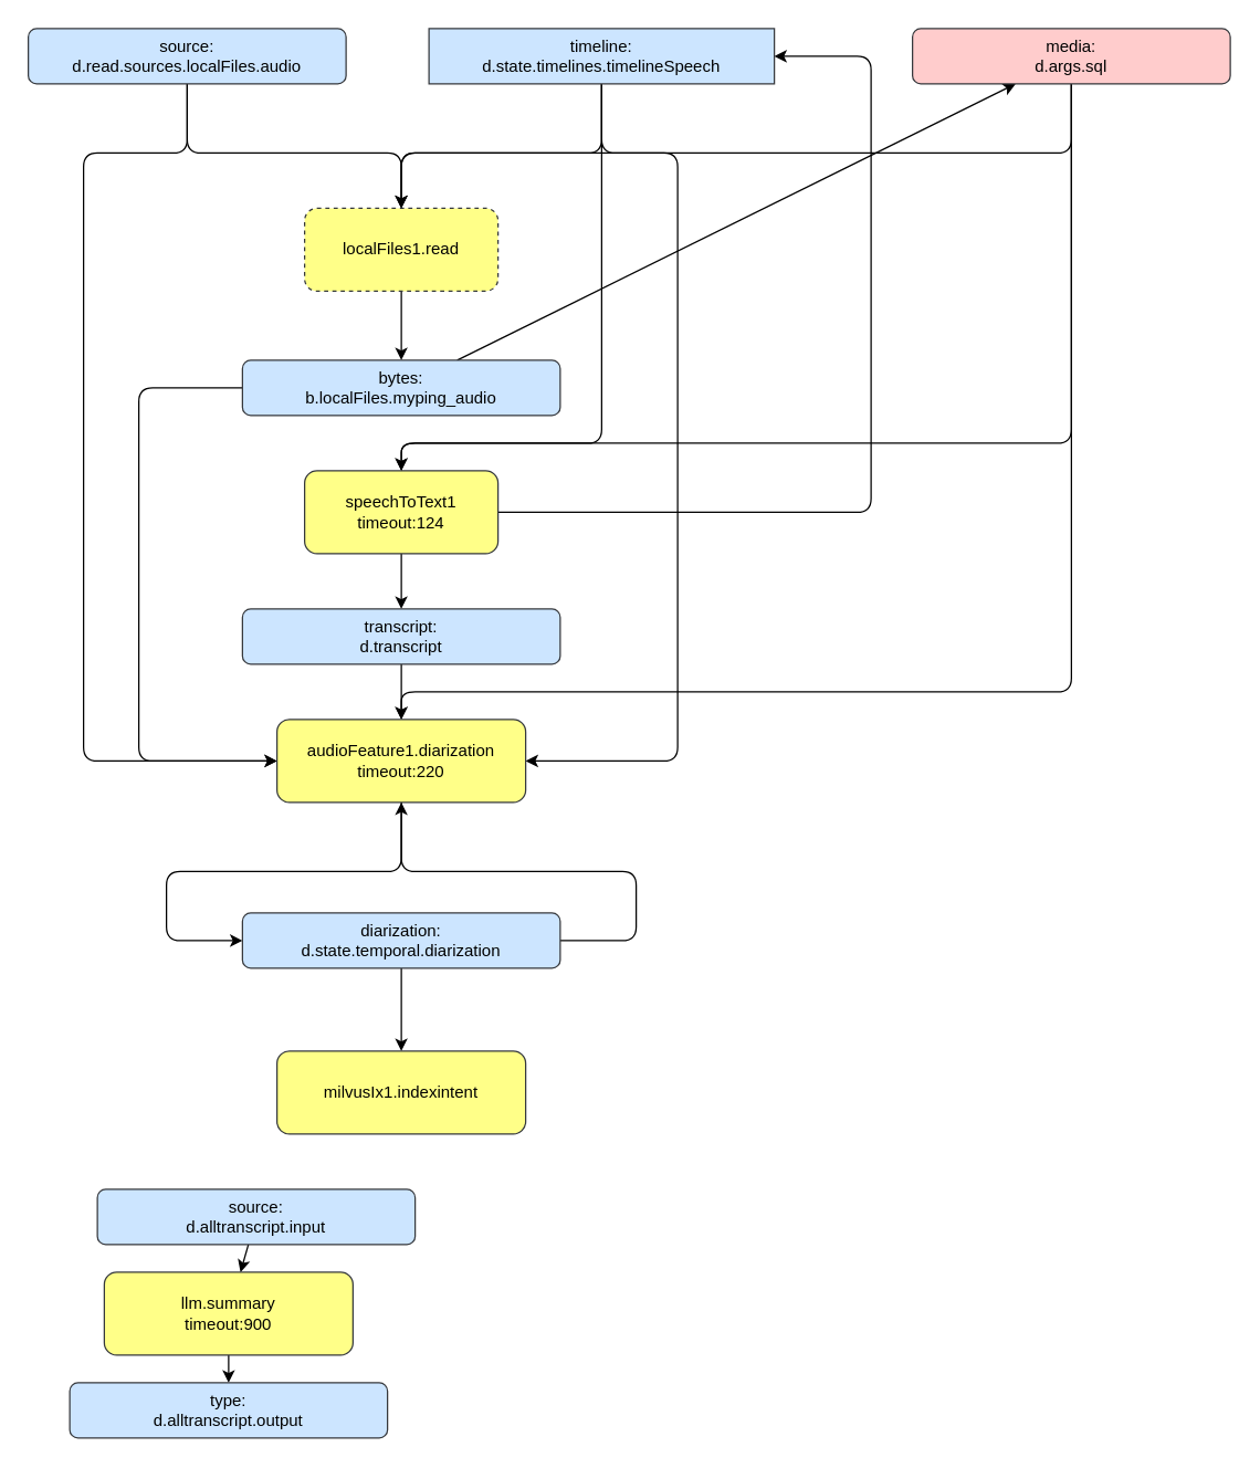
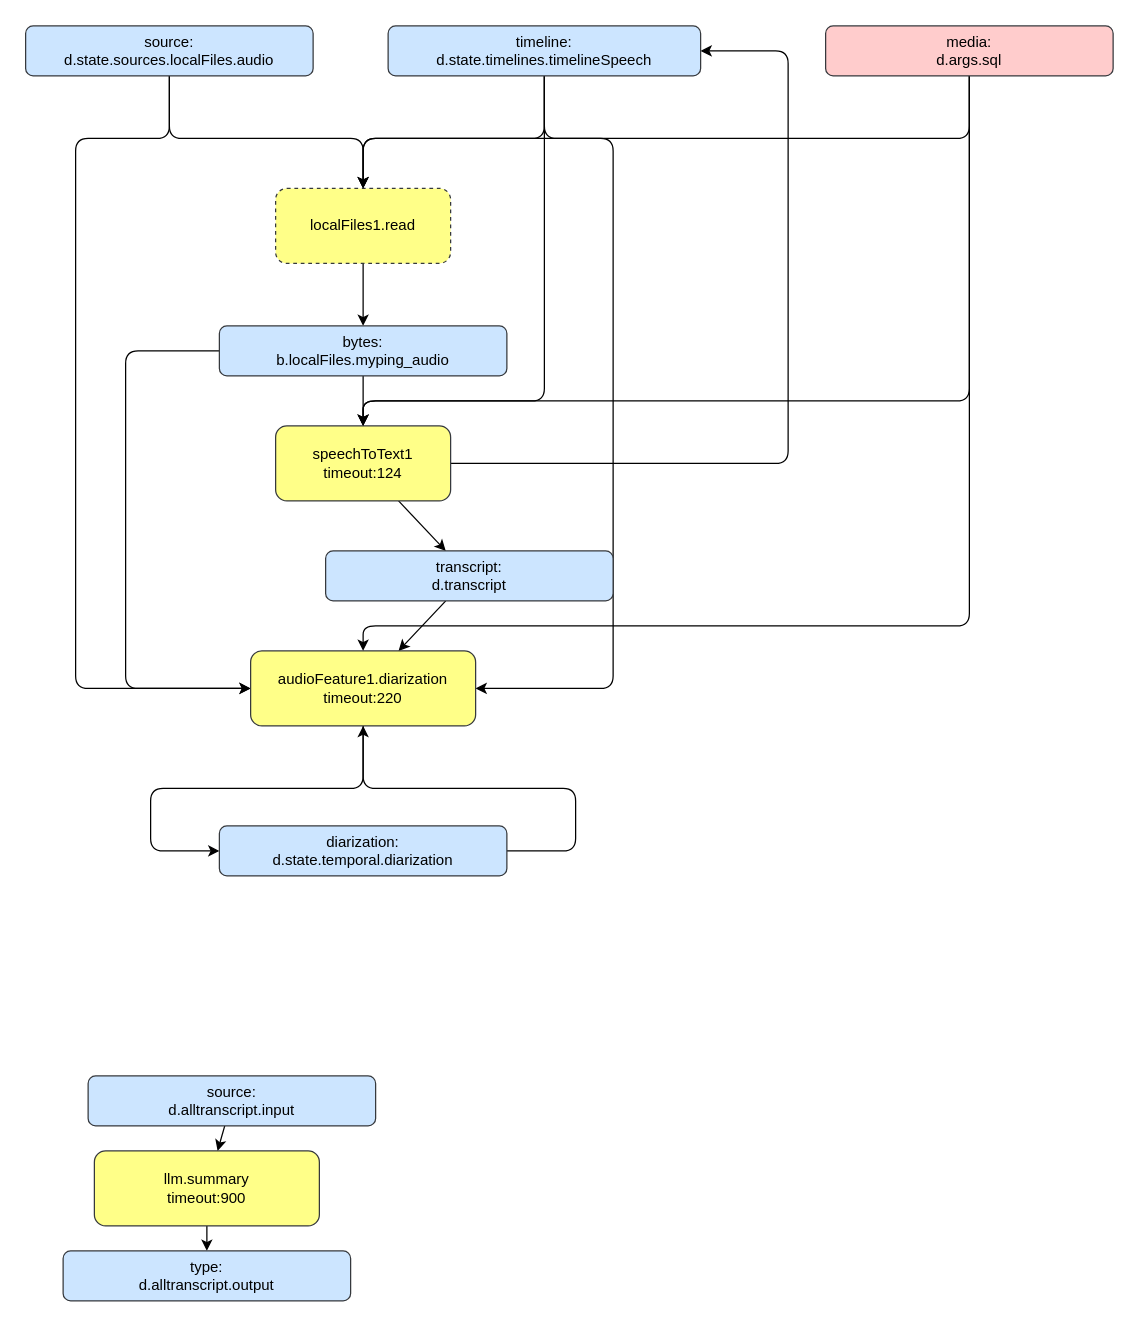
  <mxCell id="0" />
  <mxCell id="1" parent="0" />
  <mxCell id="2" style="edgeStyle=none;html=1;entryX=0.5;entryY=0;entryDx=0;entryDy=0;exitX=0.5;exitY=1;exitDx=0;exitDy=0;" parent="1" source="13" target="4" edge="1"><mxGeometry relative="1" as="geometry"><mxPoint x="300" y="-40" as="targetPoint" /><Array as="points"><mxPoint x="435" y="110" /><mxPoint x="290" y="110" /></Array><mxPoint x="431.961" y="29.806" as="sourcePoint" /></mxGeometry></mxCell>
  <mxCell id="3" style="edgeStyle=none;html=1;entryX=0.5;entryY=0;entryDx=0;entryDy=0;" parent="1" source="4" target="16" edge="1"><mxGeometry relative="1" as="geometry" /></mxCell>
  <mxCell id="4" value="localFiles1.read" style="rounded=1;whiteSpace=wrap;fillColor=#ffff88;strokeColor=#36393d;fontColor=#000000;dashed=1;" parent="1" vertex="1"><mxGeometry x="220" y="150" width="140" height="60" as="geometry" /></mxCell>
  <mxCell id="5" style="edgeStyle=none;html=1;entryX=0.5;entryY=0;entryDx=0;entryDy=0;exitX=0.5;exitY=1;exitDx=0;exitDy=0;" parent="1" source="10" target="4" edge="1"><mxGeometry relative="1" as="geometry"><mxPoint x="360" y="100" as="targetPoint" /><Array as="points"><mxPoint x="135" y="110" /><mxPoint x="290" y="110" /></Array><mxPoint x="138.039" y="29.806" as="sourcePoint" /></mxGeometry></mxCell>
  <mxCell id="6" style="edgeStyle=none;html=1;" parent="1" source="8" target="18" edge="1"><mxGeometry relative="1" as="geometry"><mxPoint x="290" y="480" as="targetPoint" /></mxGeometry></mxCell>
  <mxCell id="7" style="edgeStyle=none;html=1;entryX=1;entryY=0.5;entryDx=0;entryDy=0;" parent="1" source="8" target="13" edge="1"><mxGeometry relative="1" as="geometry"><Array as="points"><mxPoint x="630" y="370" /><mxPoint x="630" y="40" /></Array></mxGeometry></mxCell>
  <mxCell id="8" value="speechToText1&#10;timeout:124" style="rounded=1;whiteSpace=wrap;fillColor=#ffff88;strokeColor=#36393d;fontColor=#000000;" parent="1" vertex="1"><mxGeometry x="220" y="340" width="140" height="60" as="geometry" /></mxCell>
  <mxCell id="9" style="edgeStyle=none;html=1;entryX=0;entryY=0.5;entryDx=0;entryDy=0;" parent="1" source="10" target="20" edge="1"><mxGeometry relative="1" as="geometry"><Array as="points"><mxPoint x="135" y="110" /><mxPoint x="60" y="110" /><mxPoint x="60" y="550" /></Array></mxGeometry></mxCell>
- <mxCell id="10" value="source:&#10;d.read.sources.localFiles.audio" style="rounded=1;whiteSpace=wrap;fillColor=#cce5ff;strokeColor=#36393d;fontColor=#000000;" parent="1" vertex="1"><mxGeometry x="20" y="20" width="230" height="40" as="geometry" /></mxCell>
+ <mxCell id="10" value="source:&#10;d.state.sources.localFiles.audio" style="rounded=1;whiteSpace=wrap;fillColor=#cce5ff;strokeColor=#36393d;fontColor=#000000;" parent="1" vertex="1"><mxGeometry x="20" y="20" width="230" height="40" as="geometry" /></mxCell>
  <mxCell id="11" style="edgeStyle=none;html=1;entryX=0.5;entryY=0;entryDx=0;entryDy=0;" parent="1" source="13" target="8" edge="1"><mxGeometry relative="1" as="geometry"><Array as="points"><mxPoint x="435" y="320" /><mxPoint x="290" y="320" /></Array></mxGeometry></mxCell>
  <mxCell id="12" style="edgeStyle=none;html=1;entryX=1;entryY=0.5;entryDx=0;entryDy=0;" parent="1" source="13" target="20" edge="1"><mxGeometry relative="1" as="geometry"><Array as="points"><mxPoint x="435" y="110" /><mxPoint x="490" y="110" /><mxPoint x="490" y="550" /></Array></mxGeometry></mxCell>
- <mxCell id="13" value="timeline:&#10;d.state.timelines.timelineSpeech" style="whiteSpace=wrap;fillColor=#cce5ff;strokeColor=#36393d;fontColor=#000000;rounded=0;" parent="1" vertex="1"><mxGeometry x="310" y="20" width="250" height="40" as="geometry" /></mxCell>
- <mxCell id="14" style="edgeStyle=none;html=1;fontColor=#000000;" parent="1" source="16" target="28" edge="1"><mxGeometry relative="1" as="geometry" /></mxCell>
+ <mxCell id="13" value="timeline:&#10;d.state.timelines.timelineSpeech" style="rounded=1;whiteSpace=wrap;fillColor=#cce5ff;strokeColor=#36393d;fontColor=#000000;" parent="1" vertex="1"><mxGeometry x="310" y="20" width="250" height="40" as="geometry" /></mxCell>
+ <mxCell id="14" style="edgeStyle=none;html=1;entryX=0.5;entryY=0;entryDx=0;entryDy=0;fontColor=#000000;" parent="1" source="16" target="8" edge="1"><mxGeometry relative="1" as="geometry" /></mxCell>
  <mxCell id="15" style="edgeStyle=none;html=1;entryX=0;entryY=0.5;entryDx=0;entryDy=0;fontColor=#000000;" parent="1" source="16" target="20" edge="1"><mxGeometry relative="1" as="geometry"><Array as="points"><mxPoint x="100" y="280" /><mxPoint x="100" y="550" /></Array></mxGeometry></mxCell>
  <mxCell id="16" value="bytes:&#10;b.localFiles.myping_audio" style="rounded=1;whiteSpace=wrap;fillColor=#cce5ff;strokeColor=#36393d;fontColor=#000000;" parent="1" vertex="1"><mxGeometry x="175" y="260" width="230" height="40" as="geometry" /></mxCell>
  <mxCell id="17" style="edgeStyle=none;html=1;fontColor=#000000;" parent="1" source="18" target="20" edge="1"><mxGeometry relative="1" as="geometry" /></mxCell>
- <mxCell id="18" value="transcript:&#10;d.transcript" style="rounded=1;whiteSpace=wrap;fillColor=#cce5ff;strokeColor=#36393d;fontColor=#000000;" parent="1" vertex="1"><mxGeometry x="175" y="440" width="230" height="40" as="geometry" /></mxCell>
+ <mxCell id="18" value="transcript:&#10;d.transcript" style="rounded=1;whiteSpace=wrap;fillColor=#cce5ff;strokeColor=#36393d;fontColor=#000000;" parent="1" vertex="1"><mxGeometry x="260" y="440" width="230" height="40" as="geometry" /></mxCell>
  <mxCell id="19" style="edgeStyle=none;html=1;fontColor=#000000;entryX=0;entryY=0.5;entryDx=0;entryDy=0;" parent="1" source="20" target="23" edge="1"><mxGeometry relative="1" as="geometry"><Array as="points"><mxPoint x="290" y="630" /><mxPoint x="120" y="630" /><mxPoint x="120" y="680" /></Array></mxGeometry></mxCell>
  <mxCell id="20" value="audioFeature1.diarization&#10;timeout:220" style="rounded=1;whiteSpace=wrap;fillColor=#ffff88;strokeColor=#36393d;fontColor=#000000;" parent="1" vertex="1"><mxGeometry x="200" y="520" width="180" height="60" as="geometry" /></mxCell>
  <mxCell id="21" style="edgeStyle=none;html=1;" parent="1" source="23" target="20" edge="1"><mxGeometry relative="1" as="geometry"><mxPoint x="290" y="580" as="targetPoint" /><Array as="points"><mxPoint x="460" y="680" /><mxPoint x="460" y="630" /><mxPoint x="290" y="630" /></Array></mxGeometry></mxCell>
- <mxCell id="22" style="edgeStyle=none;html=1;entryX=0.5;entryY=0;entryDx=0;entryDy=0;" parent="1" source="23" target="24" edge="1"><mxGeometry relative="1" as="geometry"><Array as="points" /></mxGeometry></mxCell>
  <mxCell id="23" value="diarization:&#10;d.state.temporal.diarization" style="rounded=1;whiteSpace=wrap;fillColor=#cce5ff;strokeColor=#36393d;fontColor=#000000;" parent="1" vertex="1"><mxGeometry x="175" y="660" width="230" height="40" as="geometry" /></mxCell>
- <mxCell id="24" value="milvusIx1.indexintent" style="rounded=1;whiteSpace=wrap;fillColor=#ffff88;strokeColor=#36393d;fontColor=#000000;" parent="1" vertex="1"><mxGeometry x="200" y="760" width="180" height="60" as="geometry" /></mxCell>
  <mxCell id="25" style="edgeStyle=none;html=1;entryX=0.5;entryY=0;entryDx=0;entryDy=0;" parent="1" source="28" target="4" edge="1"><mxGeometry relative="1" as="geometry"><Array as="points"><mxPoint x="775" y="110" /><mxPoint x="290" y="110" /></Array></mxGeometry></mxCell>
  <mxCell id="26" style="edgeStyle=none;html=1;entryX=0.5;entryY=0;entryDx=0;entryDy=0;" parent="1" source="28" target="8" edge="1"><mxGeometry relative="1" as="geometry"><Array as="points"><mxPoint x="775" y="320" /><mxPoint x="290" y="320" /></Array></mxGeometry></mxCell>
  <mxCell id="27" style="edgeStyle=none;html=1;entryX=0.5;entryY=0;entryDx=0;entryDy=0;" parent="1" source="28" target="20" edge="1"><mxGeometry relative="1" as="geometry"><Array as="points"><mxPoint x="775" y="500" /><mxPoint x="290" y="500" /></Array></mxGeometry></mxCell>
  <mxCell id="28" value="media:&#10;d.args.sql" style="rounded=1;whiteSpace=wrap;fillColor=#ffcccc;strokeColor=#36393d;fontColor=#000000;" parent="1" vertex="1"><mxGeometry x="660" y="20" width="230" height="40" as="geometry" /></mxCell>
  <mxCell id="29" style="edgeStyle=none;html=1;" parent="1" source="30" target="32" edge="1"><mxGeometry relative="1" as="geometry" /></mxCell>
  <mxCell id="30" value="source:&#10;d.alltranscript.input" style="rounded=1;whiteSpace=wrap;fillColor=#cce5ff;strokeColor=#36393d;fontColor=#000000;" parent="1" vertex="1"><mxGeometry x="70" y="860" width="230" height="40" as="geometry" /></mxCell>
  <mxCell id="31" style="edgeStyle=none;html=1;" parent="1" source="32" target="33" edge="1"><mxGeometry relative="1" as="geometry" /></mxCell>
  <mxCell id="32" value="llm.summary&#10;timeout:900" style="rounded=1;whiteSpace=wrap;fillColor=#ffff88;strokeColor=#36393d;fontColor=#000000;" parent="1" vertex="1"><mxGeometry x="75" y="920" width="180" height="60" as="geometry" /></mxCell>
  <mxCell id="33" value="type:&#10;d.alltranscript.output" style="rounded=1;whiteSpace=wrap;fillColor=#cce5ff;strokeColor=#36393d;fontColor=#000000;" parent="1" vertex="1"><mxGeometry x="50" y="1000" width="230" height="40" as="geometry" /></mxCell>
